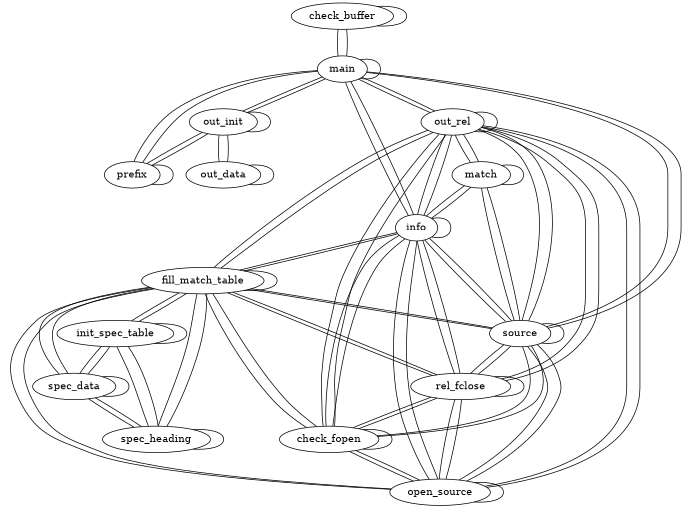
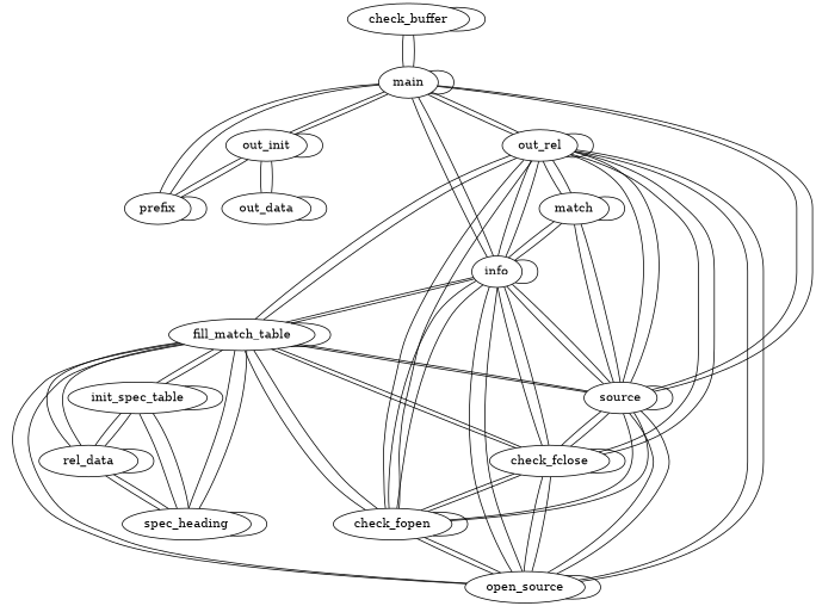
  graph {
    edge [w=2.000000]
    check_buffer
    main
    n3 [label=out_init]
    prefix
    info
    n6 [label=source]
    out_rel
    out_data
    open_source
    check_fopen
-   check_fclose [label=rel_fclose]
+   check_fclose
    n12 [label=fill_match_table]
    match
    spec_heading
-   spec_data
+   spec_data [label=rel_data]
    init_spec_table
    check_buffer -- check_buffer
    check_buffer -- main
    main -- check_buffer
    main -- main [w=4.000000]
    main -- n3
    main -- prefix
    main -- info
    main -- n6
    main -- out_rel
    n3 -- main
    n3 -- n3 [w=3.000000]
    n3 -- prefix
    n3 -- out_data
    prefix -- main
    prefix -- n3
    prefix -- prefix
    info -- main
    info -- info [w=6.000000]
    info -- n6 [w=4.000000]
    info -- out_rel [w=4.000000]
    info -- open_source
    info -- check_fopen
    info -- check_fclose
    info -- n12
    info -- match
    n6 -- main
    n6 -- info [w=4.000000]
    n6 -- n6 [w=7.000000]
    n6 -- out_rel [w=4.000000]
    n6 -- open_source
    n6 -- check_fopen
    n6 -- check_fclose
    n6 -- n12
    n6 -- match
    out_rel -- main
    out_rel -- info [w=4.000000]
    out_rel -- n6 [w=4.000000]
    out_rel -- out_rel [w=4.000000]
    out_rel -- open_source
    out_rel -- check_fopen
    out_rel -- check_fclose
    out_rel -- n12
    out_rel -- match
    out_data -- n3
    out_data -- out_data
    open_source -- info
    open_source -- n6
    open_source -- out_rel
    open_source -- open_source
    open_source -- check_fopen
    open_source -- check_fclose
    open_source -- n12
    check_fopen -- info
    check_fopen -- n6
    check_fopen -- out_rel
    check_fopen -- open_source
    check_fopen -- check_fopen
    check_fopen -- check_fclose
    check_fopen -- n12
    check_fclose -- info
    check_fclose -- n6
    check_fclose -- out_rel
    check_fclose -- open_source
    check_fclose -- check_fopen
    check_fclose -- check_fclose
    check_fclose -- n12
    n12 -- info
    n12 -- n6
    n12 -- out_rel
    n12 -- open_source
    n12 -- check_fopen
    n12 -- check_fclose
    n12 -- n12 [w=3.000000]
    n12 -- spec_heading
    n12 -- spec_data
    n12 -- init_spec_table
    match -- info
    match -- n6
    match -- out_rel
    match -- match
    spec_heading -- n12
    spec_heading -- spec_heading
    spec_heading -- spec_data
    spec_heading -- init_spec_table
    spec_data -- n12
    spec_data -- spec_heading
    spec_data -- spec_data
    spec_data -- init_spec_table
    init_spec_table -- n12
    init_spec_table -- spec_heading
    init_spec_table -- spec_data
    init_spec_table -- init_spec_table
  }
